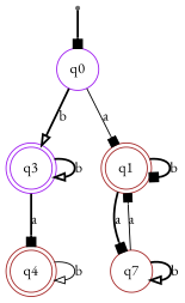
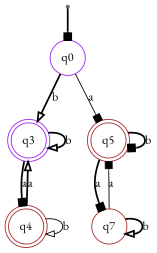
  digraph {
    fontname="EB Garamond"
    rankdir=TB
    node [color=brown fontname="EB Garamond" shape=doublecircle]
    edge [arrowhead=box fontname="EB Garamond" style=bold]
    q0 [color=purple shape=circle]
    q3 [color=purple]
-   q1
+   q1 [label=q5]
    __start_point__ [color=gray40 shape=point]
    q4
    n6 [label=q7 shape=circle]
    q0 -> q3 [arrowhead=onormal label=b]
    q0 -> q1 [label=a style=solid]
    q3 -> q3 [arrowhead=onormal label=b]
    q3 -> q4 [label=a]
    q1 -> q1 [label=b]
    q1 -> n6 [label=a]
    __start_point__ -> q0
+   q4 -> q3 [arrowhead=onormal label=a]
    q4 -> q4 [arrowhead=onormal label=b style=solid]
    n6 -> q1 [label=a style=solid]
    n6 -> n6 [arrowhead=onormal label=b]
  }
